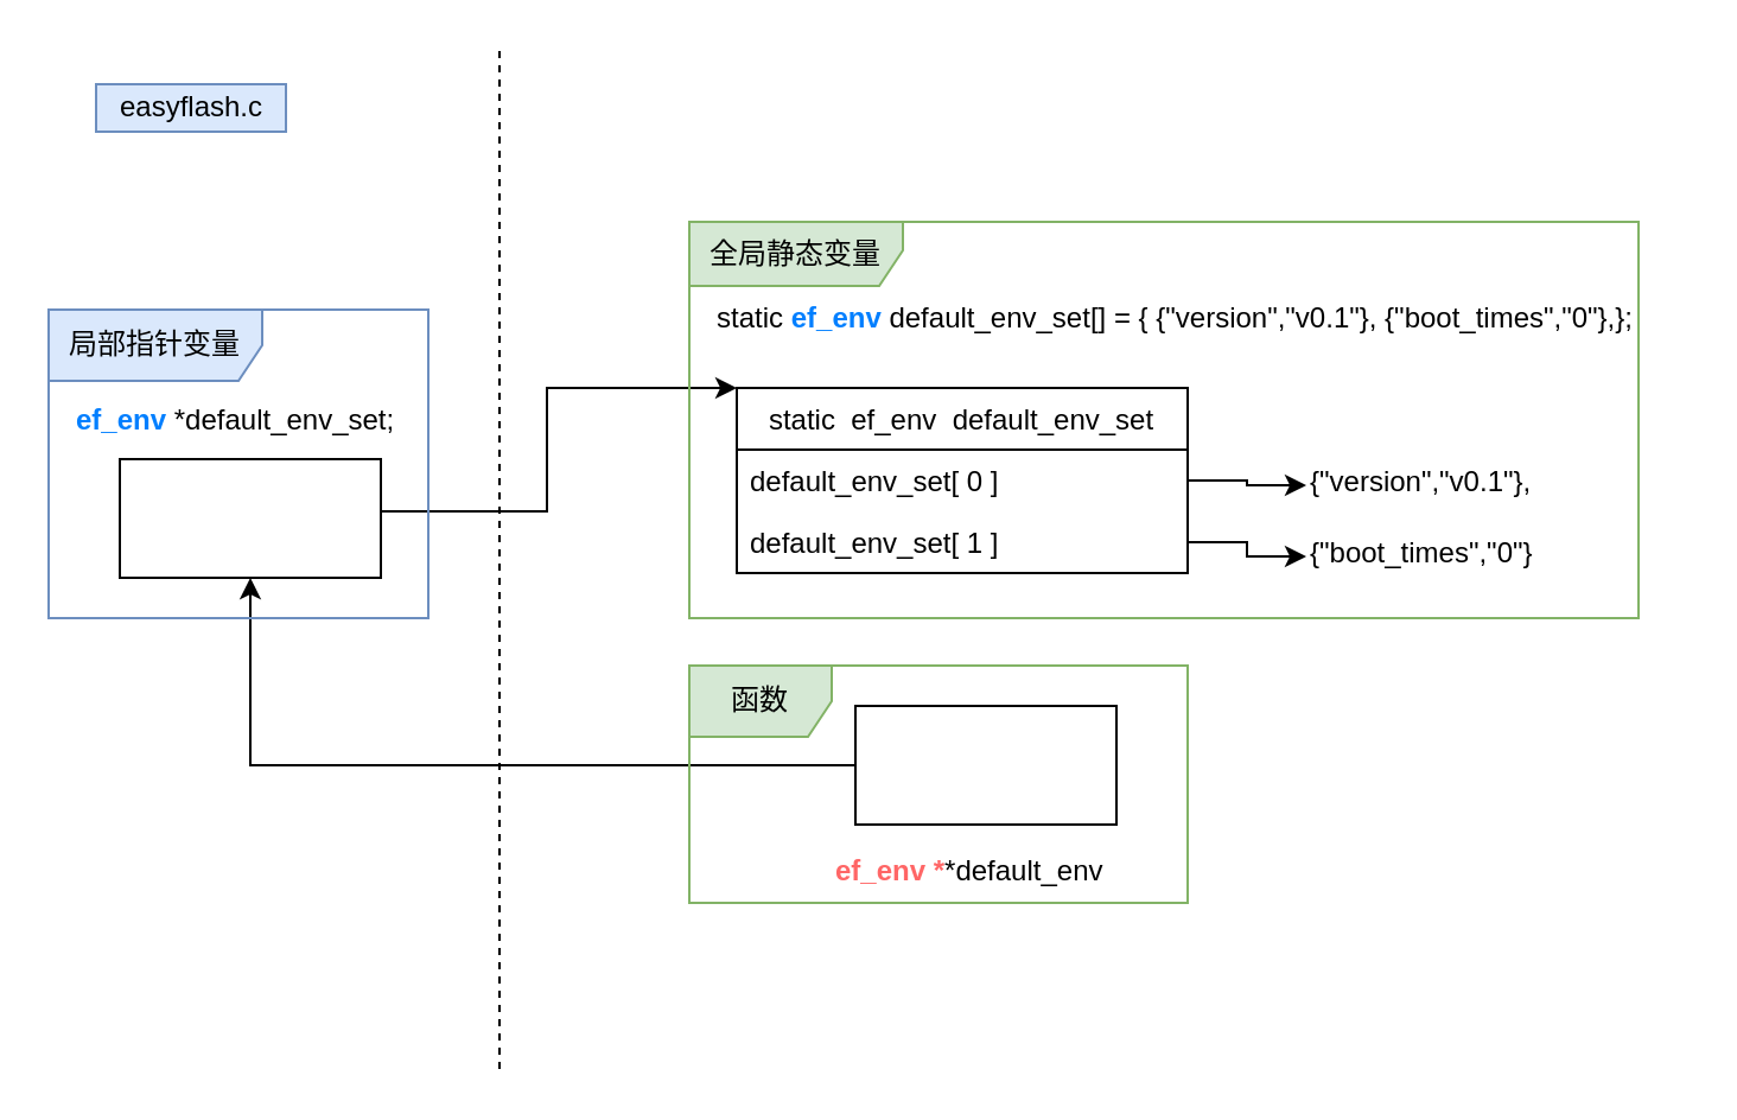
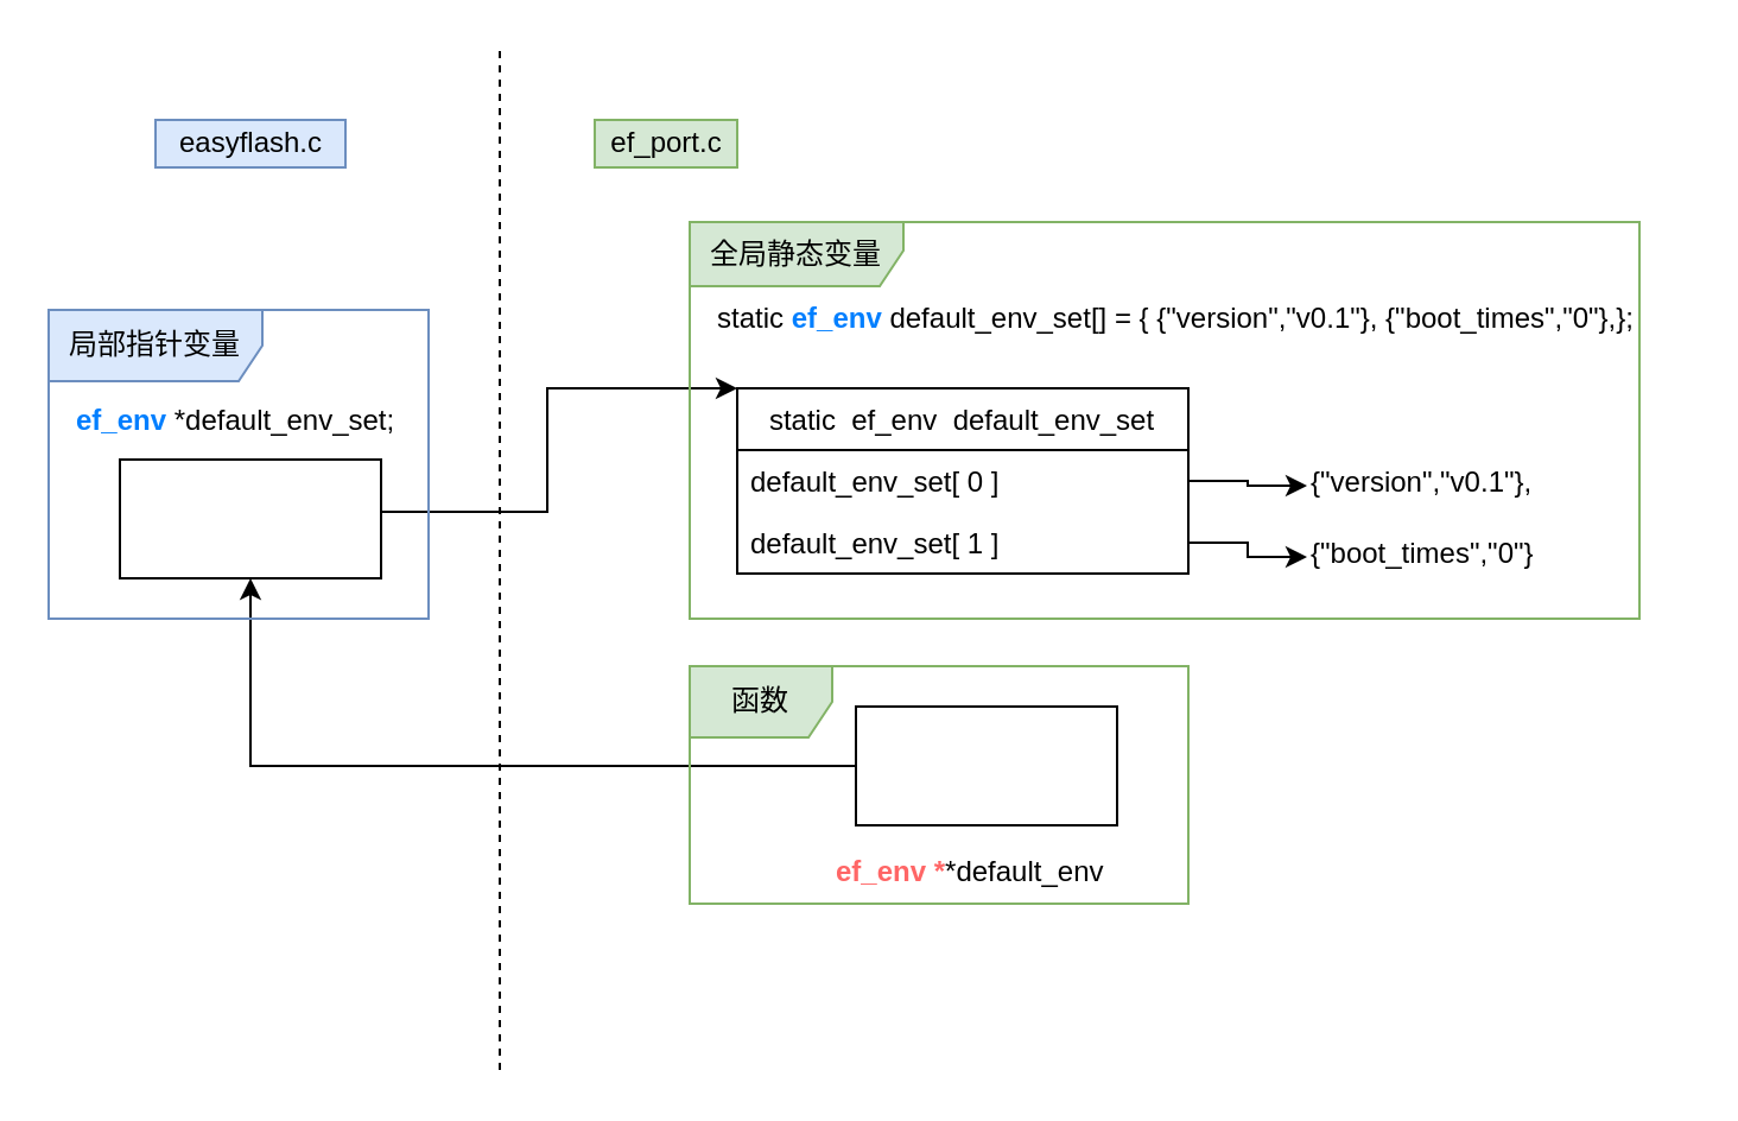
  <mxCell id="0" />
  <mxCell id="1" parent="0" />
  <mxCell id="2" style="edgeStyle=orthogonalEdgeStyle;rounded=0;orthogonalLoop=1;jettySize=auto;html=1;entryX=0.5;entryY=1;entryDx=0;entryDy=0;" edge="1" parent="1" source="3" target="5"><mxGeometry relative="1" as="geometry" /></mxCell>
  <mxCell id="3" value="" style="html=1;" vertex="1" parent="1"><mxGeometry x="360" y="297" width="110" height="50" as="geometry" /></mxCell>
  <mxCell id="4" style="edgeStyle=orthogonalEdgeStyle;rounded=0;orthogonalLoop=1;jettySize=auto;html=1;entryX=0;entryY=0;entryDx=0;entryDy=0;" edge="1" parent="1" source="5" target="8"><mxGeometry relative="1" as="geometry"><mxPoint x="250" y="215" as="targetPoint" /><Array as="points"><mxPoint x="230" y="215" /><mxPoint x="230" y="163" /></Array></mxGeometry></mxCell>
  <mxCell id="5" value="" style="html=1;" vertex="1" parent="1"><mxGeometry x="50" y="193" width="110" height="50" as="geometry" /></mxCell>
  <mxCell id="6" value="&lt;font color=&quot;#ff6666&quot;&gt;&lt;b&gt;ef_env  *&lt;/b&gt;&lt;/font&gt;*default_env" style="text;whiteSpace=wrap;html=1;" vertex="1" parent="1"><mxGeometry x="350" y="353" width="140" height="30" as="geometry" /></mxCell>
  <mxCell id="7" value="&lt;font color=&quot;#007fff&quot;&gt;&lt;b&gt;ef_env&lt;/b&gt;&lt;/font&gt; *default_env_set;" style="text;whiteSpace=wrap;html=1;" vertex="1" parent="1"><mxGeometry x="30" y="163" width="160" height="30" as="geometry" /></mxCell>
  <mxCell id="8" value="static  ef_env  default_env_set" style="swimlane;fontStyle=0;childLayout=stackLayout;horizontal=1;startSize=26;fillColor=none;horizontalStack=0;resizeParent=1;resizeParentMax=0;resizeLast=0;collapsible=1;marginBottom=0;" vertex="1" parent="1"><mxGeometry x="310" y="163" width="190" height="78" as="geometry" /></mxCell>
  <mxCell id="9" value="default_env_set[ 0 ]" style="text;strokeColor=none;fillColor=none;align=left;verticalAlign=top;spacingLeft=4;spacingRight=4;overflow=hidden;rotatable=0;points=[[0,0.5],[1,0.5]];portConstraint=eastwest;" vertex="1" parent="8"><mxGeometry y="26" width="190" height="26" as="geometry" /></mxCell>
  <mxCell id="10" value="default_env_set[ 1 ]" style="text;strokeColor=none;fillColor=none;align=left;verticalAlign=top;spacingLeft=4;spacingRight=4;overflow=hidden;rotatable=0;points=[[0,0.5],[1,0.5]];portConstraint=eastwest;" vertex="1" parent="8"><mxGeometry y="52" width="190" height="26" as="geometry" /></mxCell>
  <mxCell id="11" value="static  &lt;b&gt;&lt;font color=&quot;#007fff&quot;&gt;ef_env&lt;/font&gt;&lt;/b&gt; default_env_set[] = {        {&quot;version&quot;,&quot;v0.1&quot;},        {&quot;boot_times&quot;,&quot;0&quot;},};" style="text;whiteSpace=wrap;html=1;" vertex="1" parent="1"><mxGeometry x="300" y="120" width="410" height="30" as="geometry" /></mxCell>
  <mxCell id="12" value="{&quot;version&quot;,&quot;v0.1&quot;}," style="text;whiteSpace=wrap;html=1;" vertex="1" parent="1"><mxGeometry x="550" y="189" width="120" height="30" as="geometry" /></mxCell>
  <mxCell id="13" value="{&quot;boot_times&quot;,&quot;0&quot;}" style="text;whiteSpace=wrap;html=1;" vertex="1" parent="1"><mxGeometry x="550" y="219" width="120" height="30" as="geometry" /></mxCell>
  <mxCell id="14" style="edgeStyle=orthogonalEdgeStyle;rounded=0;orthogonalLoop=1;jettySize=auto;html=1;entryX=0;entryY=0.5;entryDx=0;entryDy=0;" edge="1" parent="1" source="9" target="12"><mxGeometry relative="1" as="geometry" /></mxCell>
  <mxCell id="15" style="edgeStyle=orthogonalEdgeStyle;rounded=0;orthogonalLoop=1;jettySize=auto;html=1;entryX=0;entryY=0.5;entryDx=0;entryDy=0;" edge="1" parent="1" source="10" target="13"><mxGeometry relative="1" as="geometry" /></mxCell>
  <mxCell id="16" value="局部指针变量" style="shape=umlFrame;whiteSpace=wrap;html=1;width=90;height=30;fillColor=#dae8fc;strokeColor=#6c8ebf;" vertex="1" parent="1"><mxGeometry x="20" y="130" width="160" height="130" as="geometry" /></mxCell>
  <mxCell id="17" value="函数" style="shape=umlFrame;whiteSpace=wrap;html=1;fillColor=#d5e8d4;strokeColor=#82b366;" vertex="1" parent="1"><mxGeometry x="290" y="280" width="210" height="100" as="geometry" /></mxCell>
  <mxCell id="18" value="全局静态变量" style="shape=umlFrame;whiteSpace=wrap;html=1;width=90;height=27;fillColor=#d5e8d4;strokeColor=#82b366;" vertex="1" parent="1"><mxGeometry x="290" y="93" width="400" height="167" as="geometry" /></mxCell>
  <mxCell id="19" value="" style="endArrow=none;dashed=1;html=1;" edge="1" parent="1"><mxGeometry width="50" height="50" relative="1" as="geometry"><mxPoint x="210" y="450" as="sourcePoint" /><mxPoint x="210" y="20" as="targetPoint" /></mxGeometry></mxCell>
- <mxCell id="21" value="easyflash.c" style="text;html=1;align=center;verticalAlign=middle;resizable=0;points=[];autosize=1;fillColor=#dae8fc;strokeColor=#6c8ebf;" vertex="1" parent="1"><mxGeometry x="40" y="35" width="80" height="20" as="geometry" /></mxCell>
+ <mxCell id="20" value="ef_port.c" style="text;html=1;align=center;verticalAlign=middle;resizable=0;points=[];autosize=1;fillColor=#d5e8d4;strokeColor=#82b366;" vertex="1" parent="1"><mxGeometry x="250" y="50" width="60" height="20" as="geometry" /></mxCell>
+ <mxCell id="21" value="easyflash.c" style="text;html=1;align=center;verticalAlign=middle;resizable=0;points=[];autosize=1;fillColor=#dae8fc;strokeColor=#6c8ebf;" vertex="1" parent="1"><mxGeometry x="65" y="50" width="80" height="20" as="geometry" /></mxCell>
